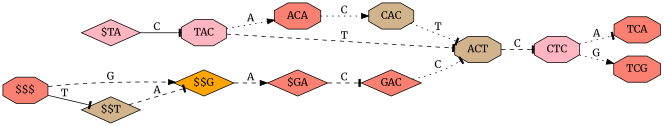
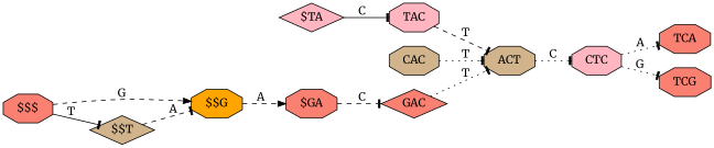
  digraph {
    fontname=Merriweather
    rankdir=LR
    node [fillcolor=salmon fontname=Merriweather shape=octagon style=filled]
    edge [arrowhead=tee fontname=Merriweather style=dashed]
-   "$$G" [fillcolor=orange shape=diamond]
+   "$$G" [fillcolor=orange]
    "$$$"
    "$$T" [fillcolor=tan shape=diamond]
-   "$GA" [shape=diamond]
+   "$GA"
    GAC [shape=diamond]
    "$TA" [fillcolor=lightpink shape=diamond]
    TAC [fillcolor=lightpink]
    CAC [fillcolor=tan]
-   ACA
    ACT [fillcolor=tan]
    CTC [fillcolor=lightpink]
    TCA
    TCG
    "$$G" -> "$GA" [arrowhead=normal label=A]
    "$$$" -> "$$G" [arrowhead=normal label=G]
    "$$$" -> "$$T" [label=T style=solid]
    "$$T" -> "$$G" [label=A]
    "$GA" -> GAC [label=C]
-   GAC -> ACT [label=C style=dotted]
+   GAC -> ACT [label=T style=dotted]
    "$TA" -> TAC [label=C style=solid]
-   TAC -> ACA [arrowhead=normal label=A style=dotted]
    TAC -> ACT [label=T]
    CAC -> ACT [label=T style=dotted]
-   ACA -> CAC [arrowhead=normal label=C style=dotted]
-   ACT -> CTC [label=C]
+   ACT -> CTC [label=C style=dotted]
    CTC -> TCA [label=A style=dotted]
-   CTC -> TCG [arrowhead=normal label=G style=dotted]
+   CTC -> TCG [label=G style=dotted]
  }
